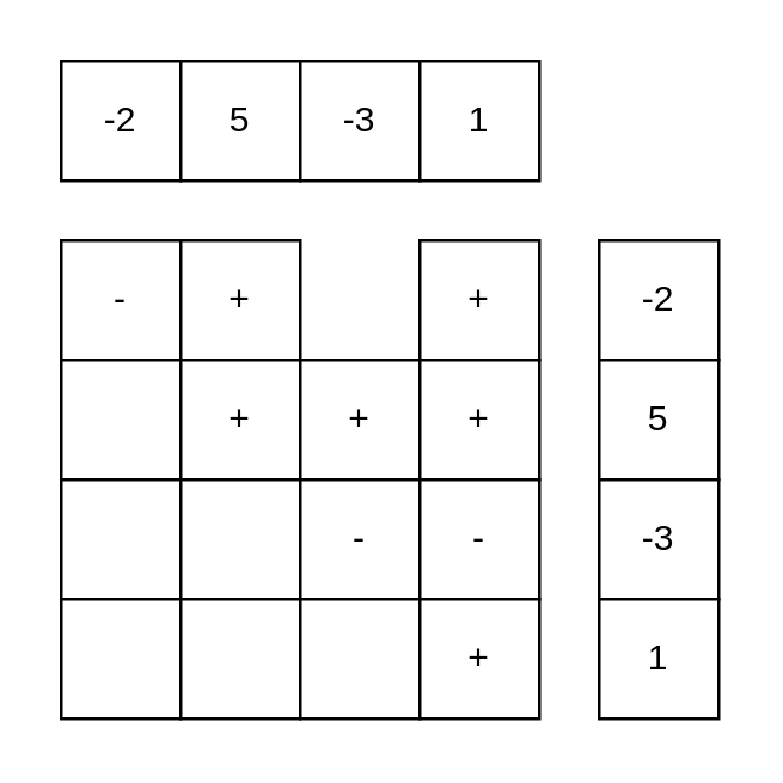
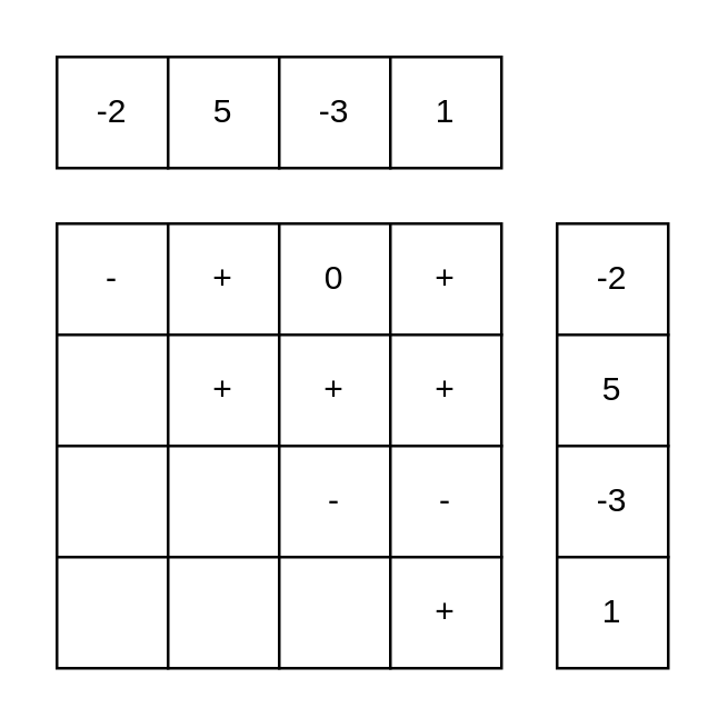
  <mxCell id="0" />
  <mxCell id="1" parent="0" />
  <mxCell id="2" value="-" style="rounded=0;whiteSpace=wrap;html=1;" vertex="1" parent="1"><mxGeometry x="20" y="80" width="40" height="40" as="geometry" /></mxCell>
  <mxCell id="3" value="+" style="rounded=0;whiteSpace=wrap;html=1;" vertex="1" parent="1"><mxGeometry x="60" y="80" width="40" height="40" as="geometry" /></mxCell>
+ <mxCell id="4" value="0" style="rounded=0;whiteSpace=wrap;html=1;" vertex="1" parent="1"><mxGeometry x="100" y="80" width="40" height="40" as="geometry" /></mxCell>
  <mxCell id="5" value="+" style="rounded=0;whiteSpace=wrap;html=1;" vertex="1" parent="1"><mxGeometry x="140" y="80" width="40" height="40" as="geometry" /></mxCell>
  <mxCell id="6" value="" style="rounded=0;whiteSpace=wrap;html=1;" vertex="1" parent="1"><mxGeometry x="20" y="120" width="40" height="40" as="geometry" /></mxCell>
  <mxCell id="7" value="+" style="rounded=0;whiteSpace=wrap;html=1;" vertex="1" parent="1"><mxGeometry x="60" y="120" width="40" height="40" as="geometry" /></mxCell>
  <mxCell id="8" value="+" style="rounded=0;whiteSpace=wrap;html=1;" vertex="1" parent="1"><mxGeometry x="100" y="120" width="40" height="40" as="geometry" /></mxCell>
  <mxCell id="9" value="+" style="rounded=0;whiteSpace=wrap;html=1;" vertex="1" parent="1"><mxGeometry x="140" y="120" width="40" height="40" as="geometry" /></mxCell>
  <mxCell id="10" value="" style="rounded=0;whiteSpace=wrap;html=1;" vertex="1" parent="1"><mxGeometry x="20" y="160" width="40" height="40" as="geometry" /></mxCell>
  <mxCell id="11" value="" style="rounded=0;whiteSpace=wrap;html=1;" vertex="1" parent="1"><mxGeometry x="60" y="160" width="40" height="40" as="geometry" /></mxCell>
  <mxCell id="12" value="-" style="rounded=0;whiteSpace=wrap;html=1;" vertex="1" parent="1"><mxGeometry x="100" y="160" width="40" height="40" as="geometry" /></mxCell>
  <mxCell id="13" value="-" style="rounded=0;whiteSpace=wrap;html=1;" vertex="1" parent="1"><mxGeometry x="140" y="160" width="40" height="40" as="geometry" /></mxCell>
  <mxCell id="14" value="" style="rounded=0;whiteSpace=wrap;html=1;" vertex="1" parent="1"><mxGeometry x="20" y="200" width="40" height="40" as="geometry" /></mxCell>
  <mxCell id="15" value="" style="rounded=0;whiteSpace=wrap;html=1;" vertex="1" parent="1"><mxGeometry x="60" y="200" width="40" height="40" as="geometry" /></mxCell>
  <mxCell id="16" value="" style="rounded=0;whiteSpace=wrap;html=1;" vertex="1" parent="1"><mxGeometry x="100" y="200" width="40" height="40" as="geometry" /></mxCell>
  <mxCell id="17" value="+" style="rounded=0;whiteSpace=wrap;html=1;" vertex="1" parent="1"><mxGeometry x="140" y="200" width="40" height="40" as="geometry" /></mxCell>
  <mxCell id="18" value="-2" style="rounded=0;whiteSpace=wrap;html=1;" vertex="1" parent="1"><mxGeometry x="20" y="20" width="40" height="40" as="geometry" /></mxCell>
  <mxCell id="19" value="5" style="rounded=0;whiteSpace=wrap;html=1;" vertex="1" parent="1"><mxGeometry x="60" y="20" width="40" height="40" as="geometry" /></mxCell>
  <mxCell id="20" value="-3" style="rounded=0;whiteSpace=wrap;html=1;" vertex="1" parent="1"><mxGeometry x="100" y="20" width="40" height="40" as="geometry" /></mxCell>
  <mxCell id="21" value="1" style="rounded=0;whiteSpace=wrap;html=1;" vertex="1" parent="1"><mxGeometry x="140" y="20" width="40" height="40" as="geometry" /></mxCell>
  <mxCell id="22" value="-2" style="rounded=0;whiteSpace=wrap;html=1;" vertex="1" parent="1"><mxGeometry x="200" y="80" width="40" height="40" as="geometry" /></mxCell>
  <mxCell id="23" value="5" style="rounded=0;whiteSpace=wrap;html=1;" vertex="1" parent="1"><mxGeometry x="200" y="120" width="40" height="40" as="geometry" /></mxCell>
  <mxCell id="24" value="-3" style="rounded=0;whiteSpace=wrap;html=1;" vertex="1" parent="1"><mxGeometry x="200" y="160" width="40" height="40" as="geometry" /></mxCell>
  <mxCell id="25" value="1" style="rounded=0;whiteSpace=wrap;html=1;" vertex="1" parent="1"><mxGeometry x="200" y="200" width="40" height="40" as="geometry" /></mxCell>
